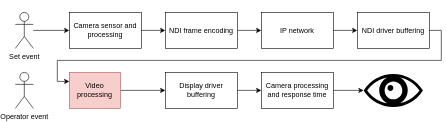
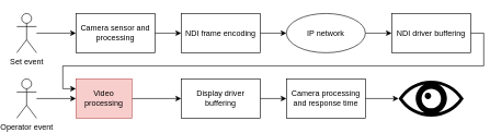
  <mxCell id="0" />
  <mxCell id="1" parent="0" />
  <mxCell id="2" style="edgeStyle=orthogonalEdgeStyle;rounded=0;orthogonalLoop=1;jettySize=auto;html=1;entryX=0;entryY=0.5;entryDx=0;entryDy=0;" edge="1" parent="1" source="3" target="5"><mxGeometry relative="1" as="geometry" /></mxCell>
  <mxCell id="3" value="Set event" style="shape=umlActor;verticalLabelPosition=bottom;verticalAlign=top;html=1;outlineConnect=0;" vertex="1" parent="1"><mxGeometry x="20" y="20" width="30" height="60" as="geometry" /></mxCell>
  <mxCell id="4" style="edgeStyle=orthogonalEdgeStyle;rounded=0;orthogonalLoop=1;jettySize=auto;html=1;exitX=1;exitY=0.5;exitDx=0;exitDy=0;entryX=0;entryY=0.5;entryDx=0;entryDy=0;" edge="1" parent="1" source="5" target="7"><mxGeometry relative="1" as="geometry" /></mxCell>
  <mxCell id="5" value="Camera sensor and processing" style="rounded=0;whiteSpace=wrap;html=1;" vertex="1" parent="1"><mxGeometry x="110" y="20" width="120" height="60" as="geometry" /></mxCell>
  <mxCell id="6" style="edgeStyle=orthogonalEdgeStyle;rounded=0;orthogonalLoop=1;jettySize=auto;html=1;exitX=1;exitY=0.5;exitDx=0;exitDy=0;entryX=0;entryY=0.5;entryDx=0;entryDy=0;" edge="1" parent="1" source="7" target="9"><mxGeometry relative="1" as="geometry" /></mxCell>
  <mxCell id="7" value="NDI frame encoding" style="rounded=0;whiteSpace=wrap;html=1;" vertex="1" parent="1"><mxGeometry x="270" y="20" width="120" height="60" as="geometry" /></mxCell>
  <mxCell id="8" style="edgeStyle=orthogonalEdgeStyle;rounded=0;orthogonalLoop=1;jettySize=auto;html=1;exitX=1;exitY=0.5;exitDx=0;exitDy=0;entryX=0;entryY=0.5;entryDx=0;entryDy=0;" edge="1" parent="1" source="9" target="11"><mxGeometry relative="1" as="geometry" /></mxCell>
- <mxCell id="9" value="IP network" style="rounded=0;whiteSpace=wrap;html=1;" vertex="1" parent="1"><mxGeometry x="430" y="20" width="120" height="60" as="geometry" /></mxCell>
+ <mxCell id="9" value="IP network" style="ellipse;whiteSpace=wrap;html=1;" vertex="1" parent="1"><mxGeometry x="430" y="20" width="120" height="60" as="geometry" /></mxCell>
  <mxCell id="10" style="edgeStyle=orthogonalEdgeStyle;rounded=0;orthogonalLoop=1;jettySize=auto;html=1;exitX=1;exitY=0.5;exitDx=0;exitDy=0;entryX=0;entryY=0.25;entryDx=0;entryDy=0;" edge="1" parent="1" source="11" target="13"><mxGeometry relative="1" as="geometry" /></mxCell>
  <mxCell id="11" value="NDI driver buffering" style="rounded=0;whiteSpace=wrap;html=1;" vertex="1" parent="1"><mxGeometry x="590" y="20" width="120" height="60" as="geometry" /></mxCell>
  <mxCell id="12" style="edgeStyle=orthogonalEdgeStyle;rounded=0;orthogonalLoop=1;jettySize=auto;html=1;exitX=1;exitY=0.5;exitDx=0;exitDy=0;entryX=0;entryY=0.5;entryDx=0;entryDy=0;" edge="1" parent="1" source="13" target="17"><mxGeometry relative="1" as="geometry" /></mxCell>
  <mxCell id="13" value="Video processing" style="rounded=0;whiteSpace=wrap;html=1;fillColor=#f8cecc;strokeColor=#b85450;" vertex="1" parent="1"><mxGeometry x="110" y="120" width="85" height="60" as="geometry" /></mxCell>
+ <mxCell id="14" style="edgeStyle=orthogonalEdgeStyle;rounded=0;orthogonalLoop=1;jettySize=auto;html=1;entryX=0;entryY=0.5;entryDx=0;entryDy=0;" edge="1" parent="1" source="15" target="13"><mxGeometry relative="1" as="geometry" /></mxCell>
  <mxCell id="15" value="Operator event" style="shape=umlActor;verticalLabelPosition=bottom;verticalAlign=top;html=1;outlineConnect=0;" vertex="1" parent="1"><mxGeometry x="20" y="120" width="30" height="60" as="geometry" /></mxCell>
  <mxCell id="16" style="edgeStyle=orthogonalEdgeStyle;rounded=0;orthogonalLoop=1;jettySize=auto;html=1;exitX=1;exitY=0.5;exitDx=0;exitDy=0;entryX=0;entryY=0.5;entryDx=0;entryDy=0;" edge="1" parent="1" source="17" target="19"><mxGeometry relative="1" as="geometry" /></mxCell>
  <mxCell id="17" value="Display driver buffering" style="rounded=0;whiteSpace=wrap;html=1;" vertex="1" parent="1"><mxGeometry x="270" y="120" width="120" height="60" as="geometry" /></mxCell>
  <mxCell id="18" style="edgeStyle=orthogonalEdgeStyle;rounded=0;orthogonalLoop=1;jettySize=auto;html=1;exitX=1;exitY=0.5;exitDx=0;exitDy=0;entryX=0;entryY=0.5;entryDx=0;entryDy=0;entryPerimeter=0;" edge="1" parent="1" source="19" target="20"><mxGeometry relative="1" as="geometry" /></mxCell>
  <mxCell id="19" value="Camera processing and response time" style="rounded=0;whiteSpace=wrap;html=1;" vertex="1" parent="1"><mxGeometry x="430" y="120" width="120" height="60" as="geometry" /></mxCell>
  <mxCell id="20" value="" style="shape=mxgraph.signs.healthcare.eye;html=1;pointerEvents=1;fillColor=#000000;strokeColor=none;verticalLabelPosition=bottom;verticalAlign=top;align=center;" vertex="1" parent="1"><mxGeometry x="600.5" y="122.5" width="99" height="55" as="geometry" /></mxCell>
